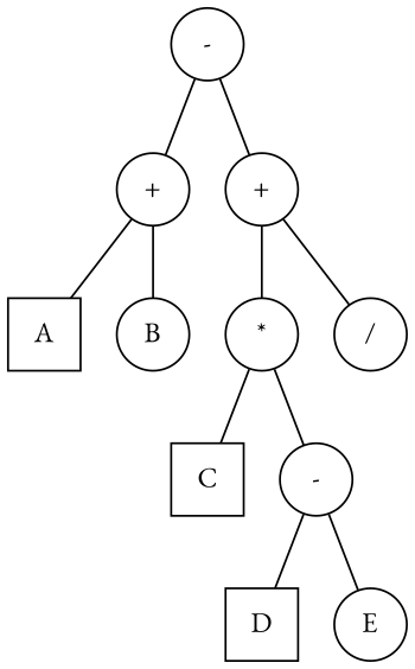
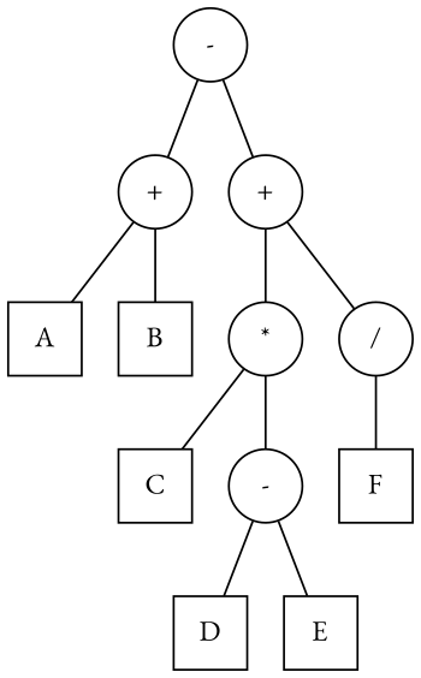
  graph {
    fontname="EB Garamond"
    node [fontname="EB Garamond" shape=circle]
    edge [fontname="EB Garamond"]
    n1 [label="-"]
    n2 [label="+"]
    n3 [label="+"]
    A [shape=square]
-   B
+   B [shape=square]
    n6 [label="*"]
    n7 [label="/"]
    C [shape=square]
    n9 [label="-"]
+   F [shape=square]
    D [shape=square]
-   E
+   E [shape=square]
    n1 -- n2
    n1 -- n3
    n2 -- A
    n2 -- B
    n3 -- n6
    n3 -- n7
    n6 -- C
    n6 -- n9
+   n7 -- F
    n9 -- D
    n9 -- E
  }
